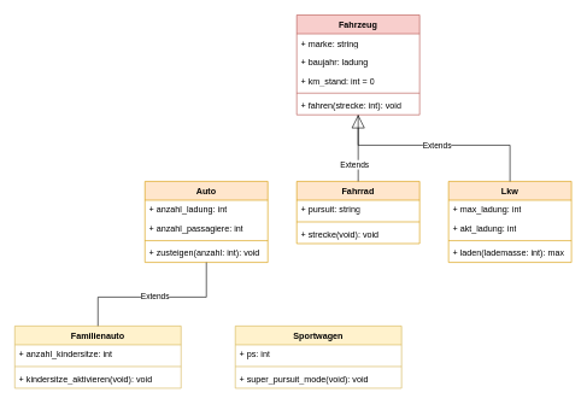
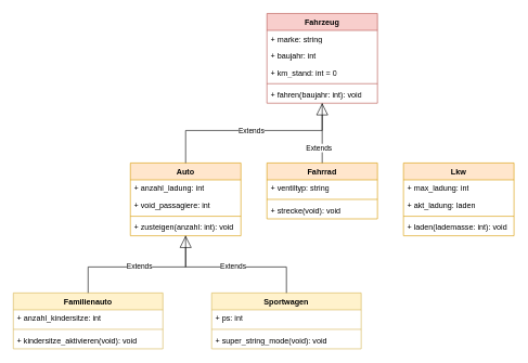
  <mxCell id="0" />
  <mxCell id="1" parent="0" />
  <mxCell id="2" value="Fahrzeug" style="swimlane;fontStyle=1;align=center;verticalAlign=top;childLayout=stackLayout;horizontal=1;startSize=26;horizontalStack=0;resizeParent=1;resizeParentMax=0;resizeLast=0;collapsible=1;marginBottom=0;whiteSpace=wrap;html=1;fillColor=#f8cecc;strokeColor=#b85450;" vertex="1" parent="1"><mxGeometry x="410" y="20" width="170" height="138" as="geometry" /></mxCell>
  <mxCell id="3" value="&lt;div&gt;+ marke: string&lt;/div&gt;" style="text;strokeColor=none;fillColor=none;align=left;verticalAlign=top;spacingLeft=4;spacingRight=4;overflow=hidden;rotatable=0;points=[[0,0.5],[1,0.5]];portConstraint=eastwest;whiteSpace=wrap;html=1;" vertex="1" parent="2"><mxGeometry y="26" width="170" height="26" as="geometry" /></mxCell>
- <mxCell id="4" value="&lt;div&gt;+ baujahr: ladung&lt;/div&gt;" style="text;strokeColor=none;fillColor=none;align=left;verticalAlign=top;spacingLeft=4;spacingRight=4;overflow=hidden;rotatable=0;points=[[0,0.5],[1,0.5]];portConstraint=eastwest;whiteSpace=wrap;html=1;" vertex="1" parent="2"><mxGeometry y="52" width="170" height="26" as="geometry" /></mxCell>
+ <mxCell id="4" value="&lt;div&gt;+ baujahr: int&lt;/div&gt;" style="text;strokeColor=none;fillColor=none;align=left;verticalAlign=top;spacingLeft=4;spacingRight=4;overflow=hidden;rotatable=0;points=[[0,0.5],[1,0.5]];portConstraint=eastwest;whiteSpace=wrap;html=1;" vertex="1" parent="2"><mxGeometry y="52" width="170" height="26" as="geometry" /></mxCell>
  <mxCell id="5" value="&lt;div&gt;+ km_stand: int = 0&lt;/div&gt;" style="text;strokeColor=none;fillColor=none;align=left;verticalAlign=top;spacingLeft=4;spacingRight=4;overflow=hidden;rotatable=0;points=[[0,0.5],[1,0.5]];portConstraint=eastwest;whiteSpace=wrap;html=1;" vertex="1" parent="2"><mxGeometry y="78" width="170" height="26" as="geometry" /></mxCell>
  <mxCell id="6" value="" style="line;strokeWidth=1;fillColor=none;align=left;verticalAlign=middle;spacingTop=-1;spacingLeft=3;spacingRight=3;rotatable=0;labelPosition=right;points=[];portConstraint=eastwest;strokeColor=inherit;" vertex="1" parent="2"><mxGeometry y="104" width="170" height="8" as="geometry" /></mxCell>
- <mxCell id="7" value="+ fahren(strecke: int): void" style="text;strokeColor=none;fillColor=none;align=left;verticalAlign=top;spacingLeft=4;spacingRight=4;overflow=hidden;rotatable=0;points=[[0,0.5],[1,0.5]];portConstraint=eastwest;whiteSpace=wrap;html=1;" vertex="1" parent="2"><mxGeometry y="112" width="170" height="26" as="geometry" /></mxCell>
+ <mxCell id="7" value="+ fahren(baujahr: int): void" style="text;strokeColor=none;fillColor=none;align=left;verticalAlign=top;spacingLeft=4;spacingRight=4;overflow=hidden;rotatable=0;points=[[0,0.5],[1,0.5]];portConstraint=eastwest;whiteSpace=wrap;html=1;" vertex="1" parent="2"><mxGeometry y="112" width="170" height="26" as="geometry" /></mxCell>
  <mxCell id="8" value="Auto" style="swimlane;fontStyle=1;align=center;verticalAlign=top;childLayout=stackLayout;horizontal=1;startSize=26;horizontalStack=0;resizeParent=1;resizeParentMax=0;resizeLast=0;collapsible=1;marginBottom=0;whiteSpace=wrap;html=1;fillColor=#ffe6cc;strokeColor=#d79b00;" vertex="1" parent="1"><mxGeometry x="200" y="250" width="170" height="112" as="geometry"><mxRectangle x="190" y="280" width="70" height="30" as="alternateBounds" /></mxGeometry></mxCell>
  <mxCell id="9" value="&lt;div&gt;+ anzahl_ladung: int&lt;/div&gt;" style="text;strokeColor=none;fillColor=none;align=left;verticalAlign=top;spacingLeft=4;spacingRight=4;overflow=hidden;rotatable=0;points=[[0,0.5],[1,0.5]];portConstraint=eastwest;whiteSpace=wrap;html=1;" vertex="1" parent="8"><mxGeometry y="26" width="170" height="26" as="geometry" /></mxCell>
- <mxCell id="10" value="&lt;div&gt;+ anzahl_passagiere: int&lt;/div&gt;" style="text;strokeColor=none;fillColor=none;align=left;verticalAlign=top;spacingLeft=4;spacingRight=4;overflow=hidden;rotatable=0;points=[[0,0.5],[1,0.5]];portConstraint=eastwest;whiteSpace=wrap;html=1;" vertex="1" parent="8"><mxGeometry y="52" width="170" height="26" as="geometry" /></mxCell>
+ <mxCell id="10" value="&lt;div&gt;+ void_passagiere: int&lt;/div&gt;" style="text;strokeColor=none;fillColor=none;align=left;verticalAlign=top;spacingLeft=4;spacingRight=4;overflow=hidden;rotatable=0;points=[[0,0.5],[1,0.5]];portConstraint=eastwest;whiteSpace=wrap;html=1;" vertex="1" parent="8"><mxGeometry y="52" width="170" height="26" as="geometry" /></mxCell>
  <mxCell id="11" value="" style="line;strokeWidth=1;fillColor=none;align=left;verticalAlign=middle;spacingTop=-1;spacingLeft=3;spacingRight=3;rotatable=0;labelPosition=right;points=[];portConstraint=eastwest;strokeColor=inherit;" vertex="1" parent="8"><mxGeometry y="78" width="170" height="8" as="geometry" /></mxCell>
  <mxCell id="12" value="+ zusteigen(anzahl: int): void" style="text;strokeColor=none;fillColor=none;align=left;verticalAlign=top;spacingLeft=4;spacingRight=4;overflow=hidden;rotatable=0;points=[[0,0.5],[1,0.5]];portConstraint=eastwest;whiteSpace=wrap;html=1;" vertex="1" parent="8"><mxGeometry y="86" width="170" height="26" as="geometry" /></mxCell>
+ <mxCell id="13" value="Extends" style="endArrow=block;endSize=16;endFill=0;html=1;rounded=0;exitX=0.5;exitY=0;exitDx=0;exitDy=0;edgeStyle=orthogonalEdgeStyle;snapToPoint=0;" edge="1" parent="1" source="8" target="2"><mxGeometry width="160" relative="1" as="geometry"><mxPoint x="340" y="260" as="sourcePoint" /><mxPoint x="390" y="170" as="targetPoint" /><Array as="points"><mxPoint x="285" y="200" /><mxPoint x="495" y="200" /></Array></mxGeometry></mxCell>
  <mxCell id="14" value="Familienauto" style="swimlane;fontStyle=1;align=center;verticalAlign=top;childLayout=stackLayout;horizontal=1;startSize=26;horizontalStack=0;resizeParent=1;resizeParentMax=0;resizeLast=0;collapsible=1;marginBottom=0;whiteSpace=wrap;html=1;fillColor=#fff2cc;strokeColor=#d6b656;" vertex="1" parent="1"><mxGeometry x="20" y="450" width="230" height="86" as="geometry"><mxRectangle x="190" y="280" width="70" height="30" as="alternateBounds" /></mxGeometry></mxCell>
  <mxCell id="15" value="&lt;div&gt;+ anzahl_kindersitze: int&lt;/div&gt;" style="text;strokeColor=none;fillColor=none;align=left;verticalAlign=top;spacingLeft=4;spacingRight=4;overflow=hidden;rotatable=0;points=[[0,0.5],[1,0.5]];portConstraint=eastwest;whiteSpace=wrap;html=1;" vertex="1" parent="14"><mxGeometry y="26" width="230" height="26" as="geometry" /></mxCell>
  <mxCell id="16" value="" style="line;strokeWidth=1;fillColor=none;align=left;verticalAlign=middle;spacingTop=-1;spacingLeft=3;spacingRight=3;rotatable=0;labelPosition=right;points=[];portConstraint=eastwest;strokeColor=inherit;" vertex="1" parent="14"><mxGeometry y="52" width="230" height="8" as="geometry" /></mxCell>
  <mxCell id="17" value="+ kindersitze_aktivieren(void): void" style="text;strokeColor=none;fillColor=none;align=left;verticalAlign=top;spacingLeft=4;spacingRight=4;overflow=hidden;rotatable=0;points=[[0,0.5],[1,0.5]];portConstraint=eastwest;whiteSpace=wrap;html=1;" vertex="1" parent="14"><mxGeometry y="60" width="230" height="26" as="geometry" /></mxCell>
  <mxCell id="18" value="Sportwagen" style="swimlane;fontStyle=1;align=center;verticalAlign=top;childLayout=stackLayout;horizontal=1;startSize=26;horizontalStack=0;resizeParent=1;resizeParentMax=0;resizeLast=0;collapsible=1;marginBottom=0;whiteSpace=wrap;html=1;fillColor=#fff2cc;strokeColor=#d6b656;" vertex="1" parent="1"><mxGeometry x="325" y="450" width="230" height="86" as="geometry"><mxRectangle x="190" y="280" width="70" height="30" as="alternateBounds" /></mxGeometry></mxCell>
  <mxCell id="19" value="&lt;div&gt;+ ps: int&lt;/div&gt;" style="text;align=left;verticalAlign=top;spacingLeft=4;spacingRight=4;overflow=hidden;rotatable=0;points=[[0,0.5],[1,0.5]];portConstraint=eastwest;whiteSpace=wrap;html=1;" vertex="1" parent="18"><mxGeometry y="26" width="230" height="26" as="geometry" /></mxCell>
  <mxCell id="20" value="" style="line;strokeWidth=1;fillColor=none;align=left;verticalAlign=middle;spacingTop=-1;spacingLeft=3;spacingRight=3;rotatable=0;labelPosition=right;points=[];portConstraint=eastwest;strokeColor=inherit;" vertex="1" parent="18"><mxGeometry y="52" width="230" height="8" as="geometry" /></mxCell>
- <mxCell id="21" value="+ super_pursuit_mode(void): void" style="text;strokeColor=none;fillColor=none;align=left;verticalAlign=top;spacingLeft=4;spacingRight=4;overflow=hidden;rotatable=0;points=[[0,0.5],[1,0.5]];portConstraint=eastwest;whiteSpace=wrap;html=1;" vertex="1" parent="18"><mxGeometry y="60" width="230" height="26" as="geometry" /></mxCell>
+ <mxCell id="21" value="+ super_string_mode(void): void" style="text;strokeColor=none;fillColor=none;align=left;verticalAlign=top;spacingLeft=4;spacingRight=4;overflow=hidden;rotatable=0;points=[[0,0.5],[1,0.5]];portConstraint=eastwest;whiteSpace=wrap;html=1;" vertex="1" parent="18"><mxGeometry y="60" width="230" height="26" as="geometry" /></mxCell>
  <mxCell id="22" value="Extends" style="endArrow=none;endSize=16;endFill=0;html=1;rounded=0;exitX=0.5;exitY=0;exitDx=0;exitDy=0;entryX=0.5;entryY=1;entryDx=0;entryDy=0;" edge="1" parent="1" source="14" target="8"><mxGeometry width="160" relative="1" as="geometry"><mxPoint x="340" y="350" as="sourcePoint" /><mxPoint x="500" y="350" as="targetPoint" /><Array as="points"><mxPoint x="135" y="410" /><mxPoint x="210" y="410" /><mxPoint x="285" y="410" /></Array></mxGeometry></mxCell>
+ <mxCell id="23" value="Extends" style="endArrow=block;endSize=16;endFill=0;html=1;rounded=0;exitX=0.5;exitY=0;exitDx=0;exitDy=0;entryX=0.5;entryY=1;entryDx=0;entryDy=0;" edge="1" parent="1" source="18" target="8"><mxGeometry width="160" relative="1" as="geometry"><mxPoint x="424" y="370" as="sourcePoint" /><mxPoint x="584" y="370" as="targetPoint" /><Array as="points"><mxPoint x="440" y="410" /><mxPoint x="360" y="410" /><mxPoint x="285" y="410" /></Array></mxGeometry></mxCell>
  <mxCell id="24" value="Fahrrad" style="swimlane;fontStyle=1;align=center;verticalAlign=top;childLayout=stackLayout;horizontal=1;startSize=26;horizontalStack=0;resizeParent=1;resizeParentMax=0;resizeLast=0;collapsible=1;marginBottom=0;whiteSpace=wrap;html=1;fillColor=#ffe6cc;strokeColor=#d79b00;" vertex="1" parent="1"><mxGeometry x="410" y="250" width="170" height="86" as="geometry"><mxRectangle x="190" y="280" width="70" height="30" as="alternateBounds" /></mxGeometry></mxCell>
- <mxCell id="25" value="&lt;div&gt;+ pursuit: string&lt;/div&gt;" style="text;strokeColor=none;fillColor=none;align=left;verticalAlign=top;spacingLeft=4;spacingRight=4;overflow=hidden;rotatable=0;points=[[0,0.5],[1,0.5]];portConstraint=eastwest;whiteSpace=wrap;html=1;" vertex="1" parent="24"><mxGeometry y="26" width="170" height="26" as="geometry" /></mxCell>
+ <mxCell id="25" value="&lt;div&gt;+ ventiltyp: string&lt;/div&gt;" style="text;strokeColor=none;fillColor=none;align=left;verticalAlign=top;spacingLeft=4;spacingRight=4;overflow=hidden;rotatable=0;points=[[0,0.5],[1,0.5]];portConstraint=eastwest;whiteSpace=wrap;html=1;" vertex="1" parent="24"><mxGeometry y="26" width="170" height="26" as="geometry" /></mxCell>
  <mxCell id="26" value="" style="line;strokeWidth=1;fillColor=none;align=left;verticalAlign=middle;spacingTop=-1;spacingLeft=3;spacingRight=3;rotatable=0;labelPosition=right;points=[];portConstraint=eastwest;strokeColor=inherit;" vertex="1" parent="24"><mxGeometry y="52" width="170" height="8" as="geometry" /></mxCell>
  <mxCell id="27" value="+&amp;nbsp;strecke(void): void" style="text;strokeColor=none;fillColor=none;align=left;verticalAlign=top;spacingLeft=4;spacingRight=4;overflow=hidden;rotatable=0;points=[[0,0.5],[1,0.5]];portConstraint=eastwest;whiteSpace=wrap;html=1;" vertex="1" parent="24"><mxGeometry y="60" width="170" height="26" as="geometry" /></mxCell>
  <mxCell id="28" value="Lkw" style="swimlane;fontStyle=1;align=center;verticalAlign=top;childLayout=stackLayout;horizontal=1;startSize=26;horizontalStack=0;resizeParent=1;resizeParentMax=0;resizeLast=0;collapsible=1;marginBottom=0;whiteSpace=wrap;html=1;fillColor=#ffe6cc;strokeColor=#d79b00;" vertex="1" parent="1"><mxGeometry x="620" y="250" width="170" height="112" as="geometry"><mxRectangle x="190" y="280" width="70" height="30" as="alternateBounds" /></mxGeometry></mxCell>
  <mxCell id="29" value="&lt;div&gt;+ max_ladung: int&lt;/div&gt;" style="text;strokeColor=none;fillColor=none;align=left;verticalAlign=top;spacingLeft=4;spacingRight=4;overflow=hidden;rotatable=0;points=[[0,0.5],[1,0.5]];portConstraint=eastwest;whiteSpace=wrap;html=1;" vertex="1" parent="28"><mxGeometry y="26" width="170" height="26" as="geometry" /></mxCell>
- <mxCell id="30" value="&lt;div&gt;+ akt_ladung: int&lt;/div&gt;" style="text;strokeColor=none;fillColor=none;align=left;verticalAlign=top;spacingLeft=4;spacingRight=4;overflow=hidden;rotatable=0;points=[[0,0.5],[1,0.5]];portConstraint=eastwest;whiteSpace=wrap;html=1;" vertex="1" parent="28"><mxGeometry y="52" width="170" height="26" as="geometry" /></mxCell>
+ <mxCell id="30" value="&lt;div&gt;+ akt_ladung: laden&lt;/div&gt;" style="text;strokeColor=none;fillColor=none;align=left;verticalAlign=top;spacingLeft=4;spacingRight=4;overflow=hidden;rotatable=0;points=[[0,0.5],[1,0.5]];portConstraint=eastwest;whiteSpace=wrap;html=1;" vertex="1" parent="28"><mxGeometry y="52" width="170" height="26" as="geometry" /></mxCell>
  <mxCell id="31" value="" style="line;strokeWidth=1;fillColor=none;align=left;verticalAlign=middle;spacingTop=-1;spacingLeft=3;spacingRight=3;rotatable=0;labelPosition=right;points=[];portConstraint=eastwest;strokeColor=inherit;" vertex="1" parent="28"><mxGeometry y="78" width="170" height="8" as="geometry" /></mxCell>
- <mxCell id="32" value="+ laden(lademasse: int): max" style="text;strokeColor=none;fillColor=none;align=left;verticalAlign=top;spacingLeft=4;spacingRight=4;overflow=hidden;rotatable=0;points=[[0,0.5],[1,0.5]];portConstraint=eastwest;whiteSpace=wrap;html=1;" vertex="1" parent="28"><mxGeometry y="86" width="170" height="26" as="geometry" /></mxCell>
+ <mxCell id="32" value="+ laden(lademasse: int): void" style="text;strokeColor=none;fillColor=none;align=left;verticalAlign=top;spacingLeft=4;spacingRight=4;overflow=hidden;rotatable=0;points=[[0,0.5],[1,0.5]];portConstraint=eastwest;whiteSpace=wrap;html=1;" vertex="1" parent="28"><mxGeometry y="86" width="170" height="26" as="geometry" /></mxCell>
  <mxCell id="33" value="Extends" style="endArrow=none;endSize=16;endFill=0;html=1;rounded=0;exitX=0.5;exitY=0;exitDx=0;exitDy=0;" edge="1" parent="1" source="24" target="2"><mxGeometry x="-0.501" y="5" width="160" relative="1" as="geometry"><mxPoint x="340" y="330" as="sourcePoint" /><mxPoint x="530" y="200" as="targetPoint" /><mxPoint as="offset" /></mxGeometry></mxCell>
- <mxCell id="34" value="Extends" style="endArrow=block;endSize=16;endFill=0;html=1;rounded=0;exitX=0.5;exitY=0;exitDx=0;exitDy=0;edgeStyle=orthogonalEdgeStyle;" edge="1" parent="1" source="28" target="2"><mxGeometry width="160" relative="1" as="geometry"><mxPoint x="704.5" y="232" as="sourcePoint" /><mxPoint x="680" y="168" as="targetPoint" /><Array as="points"><mxPoint x="705" y="200" /><mxPoint x="495" y="200" /></Array></mxGeometry></mxCell>
